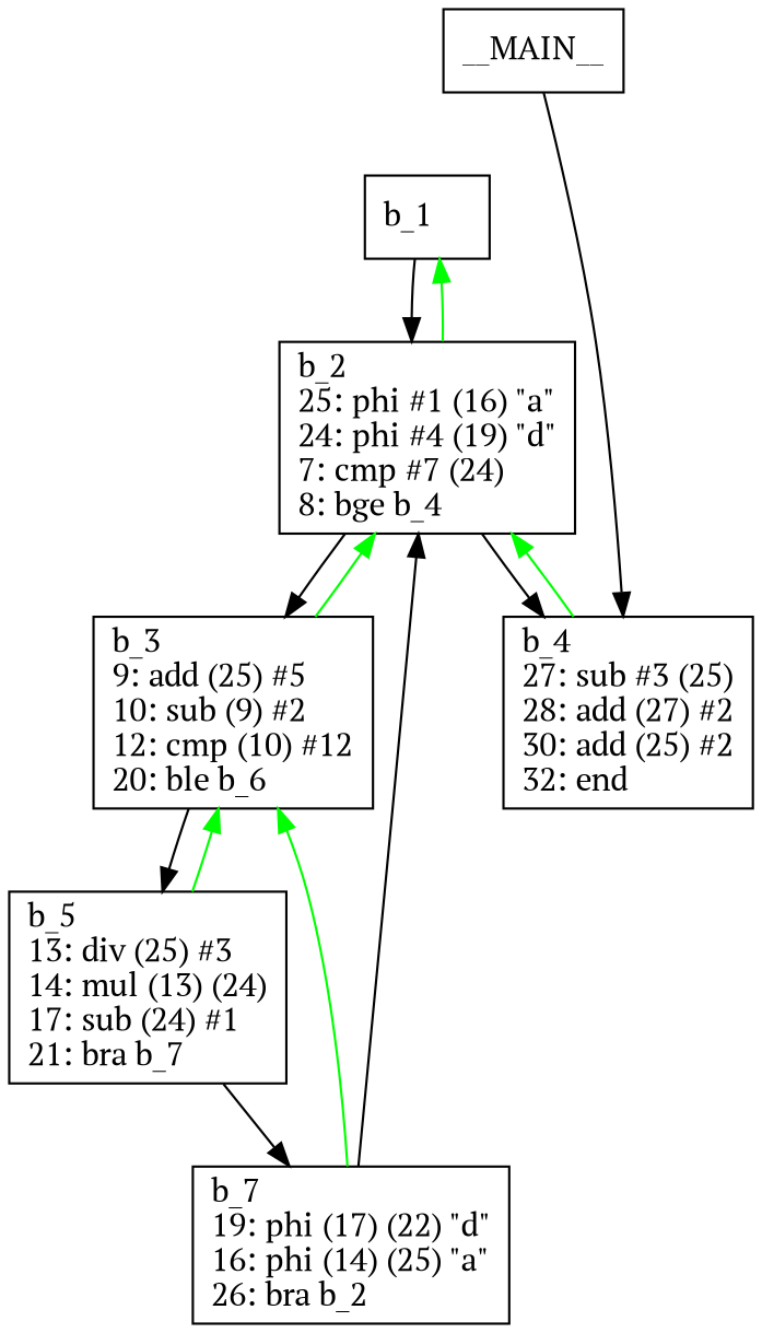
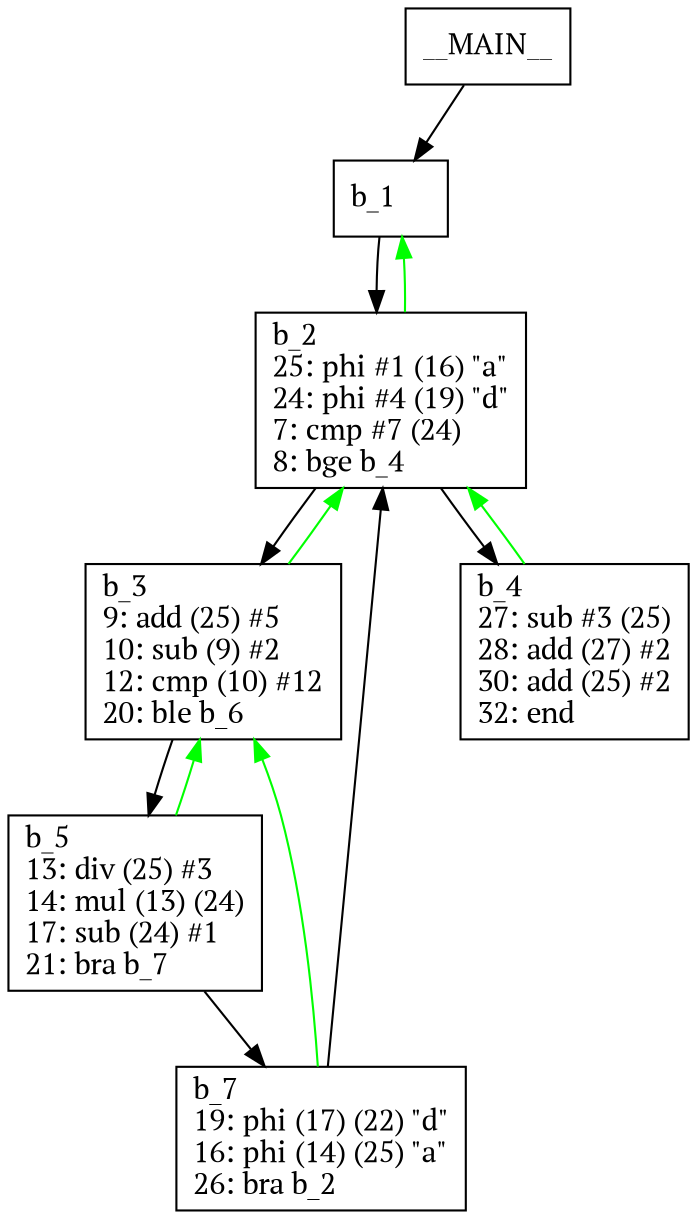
  digraph {
    fontname="PT Serif"
    node [fontname="PT Serif" shape=box]
    edge [fontname="PT Serif"]
    n1 [label="b_1\l"]
    n2 [label="b_2\l25: phi #1 (16) \"a\"\l24: phi #4 (19) \"d\"\l7: cmp #7 (24)\l8: bge b_4\l"]
    __MAIN__
    n4 [label="b_3\l9: add (25) #5\l10: sub (9) #2\l12: cmp (10) #12\l20: ble b_6\l"]
    n5 [label="b_4\l27: sub #3 (25)\l28: add (27) #2\l30: add (25) #2\l32: end\l"]
    n6 [label="b_5\l13: div (25) #3\l14: mul (13) (24)\l17: sub (24) #1\l21: bra b_7\l"]
    n7 [label="b_7\l19: phi (17) (22) \"d\"\l16: phi (14) (25) \"a\"\l26: bra b_2\l"]
    n1 -> n2
    n2 -> n1 [color=green]
    n2 -> n4
    n2 -> n5
-   __MAIN__ -> n5
+   __MAIN__ -> n1
    n4 -> n2 [color=green]
    n4 -> n6
    n5 -> n2 [color=green]
    n6 -> n4 [color=green]
    n6 -> n7
    n7 -> n2
    n7 -> n4 [color=green]
  }
